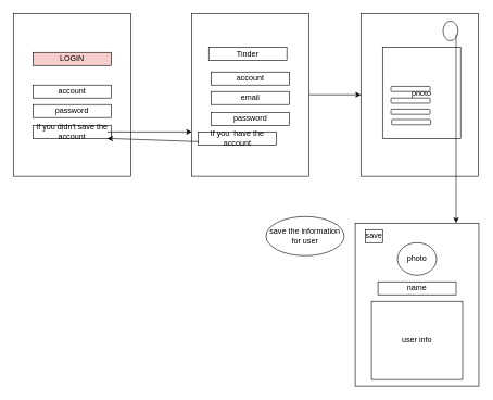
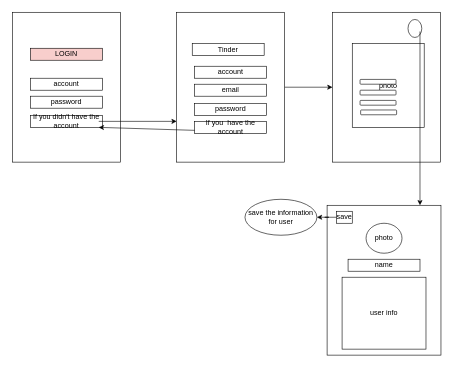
  <mxCell id="0" />
  <mxCell id="1" parent="0" />
  <mxCell id="2" value="" style="rounded=0;whiteSpace=wrap;html=1;" vertex="1" parent="1"><mxGeometry x="20" y="20" width="180" height="250" as="geometry" /></mxCell>
  <mxCell id="3" value="account" style="rounded=0;whiteSpace=wrap;html=1;" vertex="1" parent="1"><mxGeometry x="50" y="130" width="120" height="20" as="geometry" /></mxCell>
  <mxCell id="4" value="password" style="rounded=0;whiteSpace=wrap;html=1;" vertex="1" parent="1"><mxGeometry x="50" y="160" width="120" height="20" as="geometry" /></mxCell>
  <mxCell id="5" value="LOGIN" style="rounded=0;whiteSpace=wrap;html=1;fillColor=#f8cecc;" vertex="1" parent="1"><mxGeometry x="50" y="80" width="120" height="20" as="geometry" /></mxCell>
- <mxCell id="6" value="If you didn't save the account" style="rounded=0;whiteSpace=wrap;html=1;" vertex="1" parent="1"><mxGeometry x="50" y="192" width="120" height="20" as="geometry" /></mxCell>
+ <mxCell id="6" value="If you didn't have the account" style="rounded=0;whiteSpace=wrap;html=1;" vertex="1" parent="1"><mxGeometry x="50" y="192" width="120" height="20" as="geometry" /></mxCell>
  <mxCell id="7" value="" style="endArrow=classic;html=1;" edge="1" parent="1"><mxGeometry width="50" height="50" relative="1" as="geometry"><mxPoint x="164" y="202" as="sourcePoint" /><mxPoint x="294" y="202" as="targetPoint" /></mxGeometry></mxCell>
  <mxCell id="8" value="" style="edgeStyle=orthogonalEdgeStyle;rounded=0;orthogonalLoop=1;jettySize=auto;html=1;" edge="1" parent="1" source="9" target="16"><mxGeometry relative="1" as="geometry" /></mxCell>
  <mxCell id="9" value="" style="rounded=0;whiteSpace=wrap;html=1;" vertex="1" parent="1"><mxGeometry x="294" y="20" width="180" height="250" as="geometry" /></mxCell>
  <mxCell id="10" value="email" style="rounded=0;whiteSpace=wrap;html=1;" vertex="1" parent="1"><mxGeometry x="324" y="140" width="120" height="20" as="geometry" /></mxCell>
  <mxCell id="11" value="password" style="rounded=0;whiteSpace=wrap;html=1;" vertex="1" parent="1"><mxGeometry x="324" y="172" width="120" height="20" as="geometry" /></mxCell>
  <mxCell id="12" value="Tinder" style="rounded=0;whiteSpace=wrap;html=1;" vertex="1" parent="1"><mxGeometry x="320" y="72" width="120" height="20" as="geometry" /></mxCell>
- <mxCell id="13" value="If you&amp;nbsp; have the account" style="rounded=0;whiteSpace=wrap;html=1;" vertex="1" parent="1"><mxGeometry x="304" y="202" width="120" height="20" as="geometry" /></mxCell>
+ <mxCell id="13" value="If you&amp;nbsp; have the account" style="rounded=0;whiteSpace=wrap;html=1;" vertex="1" parent="1"><mxGeometry x="324" y="202" width="120" height="20" as="geometry" /></mxCell>
  <mxCell id="14" value="account" style="rounded=0;whiteSpace=wrap;html=1;" vertex="1" parent="1"><mxGeometry x="324" y="110" width="120" height="20" as="geometry" /></mxCell>
  <mxCell id="15" value="" style="endArrow=classic;html=1;exitX=0;exitY=0.75;exitDx=0;exitDy=0;" edge="1" parent="1" source="13"><mxGeometry width="50" height="50" relative="1" as="geometry"><mxPoint x="294" y="212" as="sourcePoint" /><mxPoint x="164" y="212" as="targetPoint" /></mxGeometry></mxCell>
  <mxCell id="16" value="" style="rounded=0;whiteSpace=wrap;html=1;" vertex="1" parent="1"><mxGeometry x="554" y="20" width="180" height="250" as="geometry" /></mxCell>
  <mxCell id="17" value="photo" style="rounded=0;whiteSpace=wrap;html=1;" vertex="1" parent="1"><mxGeometry x="587" y="72" width="120" height="140" as="geometry" /></mxCell>
  <mxCell id="18" value="" style="ellipse;whiteSpace=wrap;html=1;" vertex="1" parent="1"><mxGeometry x="680" y="32" width="23" height="30" as="geometry" /></mxCell>
  <mxCell id="19" value="" style="endArrow=classic;html=1;" edge="1" parent="1"><mxGeometry width="50" height="50" relative="1" as="geometry"><mxPoint x="700" y="52" as="sourcePoint" /><mxPoint x="700" y="342" as="targetPoint" /></mxGeometry></mxCell>
  <mxCell id="20" value="" style="rounded=1;whiteSpace=wrap;html=1;" vertex="1" parent="1"><mxGeometry x="600" y="132" width="60" height="8" as="geometry" /></mxCell>
  <mxCell id="21" value="" style="rounded=1;whiteSpace=wrap;html=1;" vertex="1" parent="1"><mxGeometry x="600" y="150" width="60" height="8" as="geometry" /></mxCell>
  <mxCell id="22" value="" style="rounded=1;whiteSpace=wrap;html=1;" vertex="1" parent="1"><mxGeometry x="600" y="167" width="60" height="8" as="geometry" /></mxCell>
  <mxCell id="23" value="" style="rounded=1;whiteSpace=wrap;html=1;" vertex="1" parent="1"><mxGeometry x="601" y="183" width="60" height="8" as="geometry" /></mxCell>
  <mxCell id="24" value="" style="rounded=0;whiteSpace=wrap;html=1;" vertex="1" parent="1"><mxGeometry x="545" y="342" width="190" height="250" as="geometry" /></mxCell>
  <mxCell id="25" value="photo" style="ellipse;whiteSpace=wrap;html=1;" vertex="1" parent="1"><mxGeometry x="610" y="372" width="60" height="50" as="geometry" /></mxCell>
  <mxCell id="26" value="name" style="rounded=0;whiteSpace=wrap;html=1;" vertex="1" parent="1"><mxGeometry x="580" y="432" width="120" height="20" as="geometry" /></mxCell>
  <mxCell id="27" value="user info" style="rounded=0;whiteSpace=wrap;html=1;" vertex="1" parent="1"><mxGeometry x="570" y="462" width="140" height="120" as="geometry" /></mxCell>
+ <mxCell id="28" value="" style="edgeStyle=orthogonalEdgeStyle;rounded=0;orthogonalLoop=1;jettySize=auto;html=1;" edge="1" parent="1" source="29" target="30"><mxGeometry relative="1" as="geometry" /></mxCell>
  <mxCell id="29" value="save" style="rounded=0;whiteSpace=wrap;html=1;" vertex="1" parent="1"><mxGeometry x="561" y="352" width="26" height="20" as="geometry" /></mxCell>
  <mxCell id="30" value="save the information for user" style="ellipse;whiteSpace=wrap;html=1;rounded=0;" vertex="1" parent="1"><mxGeometry x="408" y="332" width="120" height="60" as="geometry" /></mxCell>
